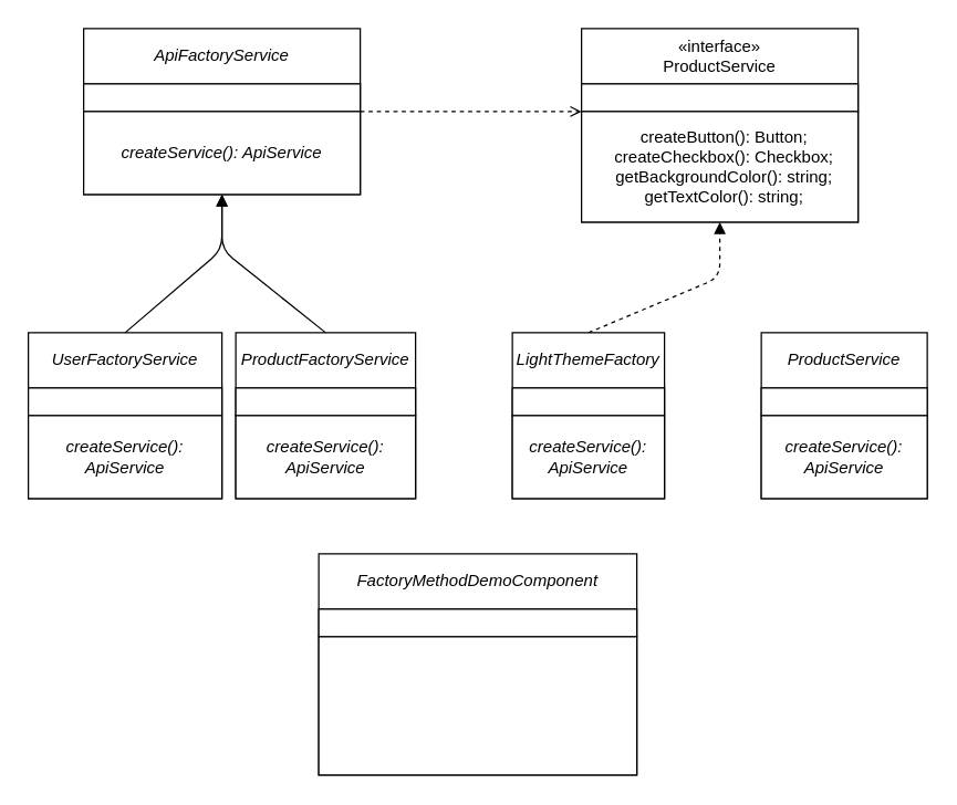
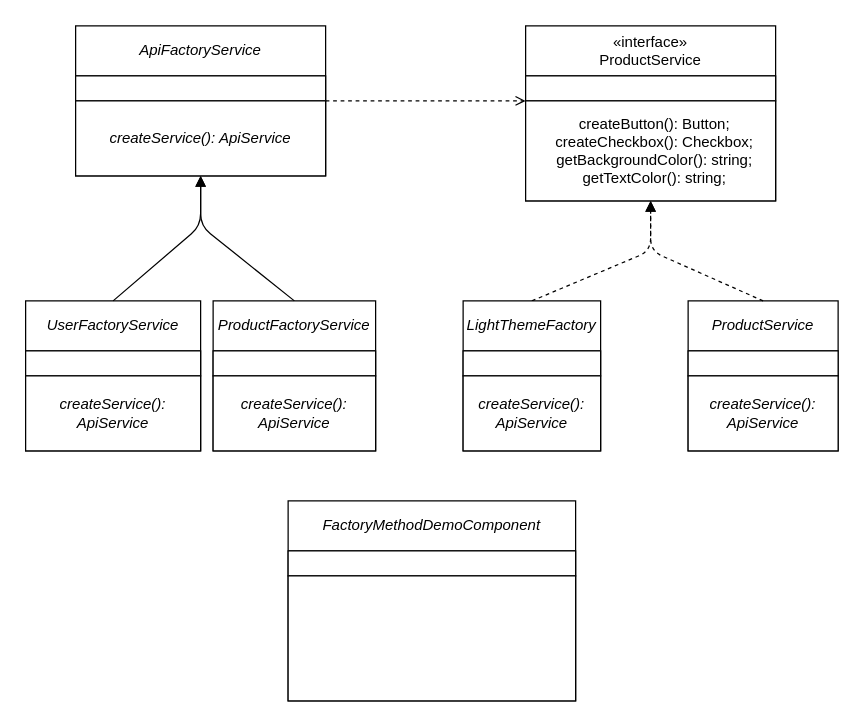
  <mxCell id="0" />
  <mxCell id="1" parent="0" />
  <mxCell id="2" value="&lt;font&gt;&lt;span style=&quot;font-weight: 400;&quot;&gt;«interface»&lt;/span&gt;&lt;br style=&quot;scrollbar-color: light-dark(#e2e2e2, #4b4b4b)&lt;br/&gt;&#09;&#09;&#09;&#09;&#09;light-dark(#fbfbfb, var(--dark-panel-color)); font-weight: 400;&quot;&gt;&lt;span style=&quot;font-weight: 400;&quot;&gt;ProductService&lt;/span&gt;&lt;/font&gt;" style="swimlane;whiteSpace=wrap;html=1;strokeColor=light-dark(#000000,#FFFFFF);startSize=40;labelBackgroundColor=none;fontColor=default;" parent="1" vertex="1"><mxGeometry x="420" y="20" width="200" height="140" as="geometry" /></mxCell>
  <mxCell id="3" value="" style="rounded=0;whiteSpace=wrap;html=1;" parent="2" vertex="1"><mxGeometry y="40" width="200" height="20" as="geometry" /></mxCell>
  <mxCell id="4" value="&lt;div&gt;&amp;nbsp; createButton(): Button;&lt;/div&gt;&lt;div&gt;&amp;nbsp; createCheckbox(): Checkbox;&lt;/div&gt;&lt;div&gt;&amp;nbsp; getBackgroundColor(): string;&lt;/div&gt;&lt;div&gt;&amp;nbsp; getTextColor(): string;&lt;/div&gt;" style="rounded=0;whiteSpace=wrap;html=1;fontColor=default;" parent="2" vertex="1"><mxGeometry y="60" width="200" height="80" as="geometry" /></mxCell>
  <mxCell id="5" value="&lt;font&gt;&lt;i&gt;&lt;span style=&quot;font-weight: 400;&quot;&gt;ApiFactoryService&lt;/span&gt;&lt;/i&gt;&lt;/font&gt;" style="swimlane;whiteSpace=wrap;html=1;strokeColor=light-dark(#000000,#FFFFFF);startSize=40;labelBackgroundColor=none;fontColor=default;" parent="1" vertex="1"><mxGeometry x="60" y="20" width="200" height="120" as="geometry" /></mxCell>
  <mxCell id="6" value="" style="rounded=0;whiteSpace=wrap;html=1;" parent="5" vertex="1"><mxGeometry y="40" width="200" height="20" as="geometry" /></mxCell>
  <mxCell id="7" value="createService(): ApiService" style="rounded=0;whiteSpace=wrap;html=1;fontColor=default;fontStyle=2" parent="5" vertex="1"><mxGeometry y="60" width="200" height="60" as="geometry" /></mxCell>
  <mxCell id="8" value="" style="endArrow=block;html=1;entryX=0.5;entryY=1;entryDx=0;entryDy=0;dashed=1;endFill=1;exitX=0.5;exitY=0;exitDx=0;exitDy=0;" parent="1" source="10" target="4" edge="1"><mxGeometry width="50" height="50" relative="1" as="geometry"><mxPoint x="520" y="210" as="sourcePoint" /><mxPoint x="530" y="210" as="targetPoint" /><Array as="points"><mxPoint x="520" y="200" /></Array></mxGeometry></mxCell>
  <mxCell id="9" value="" style="endArrow=open;html=1;entryX=0;entryY=0;entryDx=0;entryDy=0;dashed=1;endFill=0;exitX=1;exitY=0;exitDx=0;exitDy=0;" parent="1" source="7" target="4" edge="1"><mxGeometry width="50" height="50" relative="1" as="geometry"><mxPoint x="360" y="270" as="sourcePoint" /><mxPoint x="360" y="150" as="targetPoint" /></mxGeometry></mxCell>
  <mxCell id="10" value="&lt;span style=&quot;font-weight: 400;&quot;&gt;&lt;i&gt;LightThemeFactory&lt;/i&gt;&lt;/span&gt;" style="swimlane;whiteSpace=wrap;html=1;strokeColor=light-dark(#000000,#FFFFFF);startSize=40;labelBackgroundColor=none;fontColor=default;" parent="1" vertex="1"><mxGeometry x="370" y="240" width="110" height="120" as="geometry" /></mxCell>
  <mxCell id="11" value="" style="rounded=0;whiteSpace=wrap;html=1;" parent="10" vertex="1"><mxGeometry y="40" width="110" height="20" as="geometry" /></mxCell>
  <mxCell id="12" value="createService(): ApiService" style="rounded=0;whiteSpace=wrap;html=1;fontColor=default;fontStyle=2" parent="10" vertex="1"><mxGeometry y="60" width="110" height="60" as="geometry" /></mxCell>
  <mxCell id="13" value="&lt;font&gt;&lt;i&gt;&lt;span style=&quot;font-weight: 400;&quot;&gt;ProductService&lt;/span&gt;&lt;/i&gt;&lt;/font&gt;" style="swimlane;whiteSpace=wrap;html=1;strokeColor=light-dark(#000000,#FFFFFF);startSize=40;labelBackgroundColor=none;fontColor=default;" parent="1" vertex="1"><mxGeometry x="550" y="240" width="120" height="120" as="geometry" /></mxCell>
  <mxCell id="14" value="" style="rounded=0;whiteSpace=wrap;html=1;" parent="13" vertex="1"><mxGeometry y="40" width="120" height="20" as="geometry" /></mxCell>
  <mxCell id="15" value="createService(): ApiService" style="rounded=0;whiteSpace=wrap;html=1;fontColor=default;fontStyle=2" parent="13" vertex="1"><mxGeometry y="60" width="120" height="60" as="geometry" /></mxCell>
  <mxCell id="16" value="&lt;font&gt;&lt;i&gt;&lt;span style=&quot;font-weight: 400;&quot;&gt;ProductFactoryService&lt;/span&gt;&lt;/i&gt;&lt;/font&gt;" style="swimlane;whiteSpace=wrap;html=1;strokeColor=light-dark(#000000,#FFFFFF);startSize=40;labelBackgroundColor=none;fontColor=default;" parent="1" vertex="1"><mxGeometry x="170" y="240" width="130" height="120" as="geometry" /></mxCell>
  <mxCell id="17" value="" style="rounded=0;whiteSpace=wrap;html=1;" parent="16" vertex="1"><mxGeometry y="40" width="130" height="20" as="geometry" /></mxCell>
  <mxCell id="18" value="createService(): ApiService" style="rounded=0;whiteSpace=wrap;html=1;fontColor=default;fontStyle=2" parent="16" vertex="1"><mxGeometry y="60" width="130" height="60" as="geometry" /></mxCell>
  <mxCell id="19" value="&lt;font&gt;&lt;i&gt;&lt;span style=&quot;font-weight: 400;&quot;&gt;UserFactoryService&lt;/span&gt;&lt;/i&gt;&lt;/font&gt;" style="swimlane;whiteSpace=wrap;html=1;strokeColor=light-dark(#000000,#FFFFFF);startSize=40;labelBackgroundColor=none;fontColor=default;" parent="1" vertex="1"><mxGeometry x="20" y="240" width="140" height="120" as="geometry" /></mxCell>
  <mxCell id="20" value="" style="rounded=0;whiteSpace=wrap;html=1;" parent="19" vertex="1"><mxGeometry y="40" width="140" height="20" as="geometry" /></mxCell>
  <mxCell id="21" value="createService(): ApiService" style="rounded=0;whiteSpace=wrap;html=1;fontColor=default;fontStyle=2" parent="19" vertex="1"><mxGeometry y="60" width="140" height="60" as="geometry" /></mxCell>
  <mxCell id="22" value="" style="endArrow=block;html=1;entryX=0.5;entryY=1;entryDx=0;entryDy=0;endFill=1;exitX=0.5;exitY=0;exitDx=0;exitDy=0;" parent="1" source="19" target="7" edge="1"><mxGeometry width="50" height="50" relative="1" as="geometry"><mxPoint x="159.17" y="220" as="sourcePoint" /><mxPoint x="159.17" y="150" as="targetPoint" /><Array as="points"><mxPoint x="160" y="180" /></Array></mxGeometry></mxCell>
  <mxCell id="23" value="" style="endArrow=block;html=1;entryX=0.5;entryY=1;entryDx=0;entryDy=0;endFill=1;exitX=0.5;exitY=0;exitDx=0;exitDy=0;" parent="1" source="16" target="7" edge="1"><mxGeometry width="50" height="50" relative="1" as="geometry"><mxPoint x="100" y="250" as="sourcePoint" /><mxPoint x="170" y="150" as="targetPoint" /><Array as="points"><mxPoint x="160" y="180" /></Array></mxGeometry></mxCell>
+ <mxCell id="24" value="" style="endArrow=block;html=1;entryX=0.5;entryY=1;entryDx=0;entryDy=0;dashed=1;endFill=1;exitX=0.5;exitY=0;exitDx=0;exitDy=0;" parent="1" source="13" target="2" edge="1"><mxGeometry width="50" height="50" relative="1" as="geometry"><mxPoint x="435" y="250" as="sourcePoint" /><mxPoint x="530" y="150" as="targetPoint" /><Array as="points"><mxPoint x="520" y="200" /></Array></mxGeometry></mxCell>
  <mxCell id="25" value="&lt;span style=&quot;font-weight: 400;&quot;&gt;&lt;i&gt;FactoryMethodDemoComponent&lt;/i&gt;&lt;/span&gt;" style="swimlane;whiteSpace=wrap;html=1;strokeColor=light-dark(#000000,#FFFFFF);startSize=40;labelBackgroundColor=none;fontColor=default;" parent="1" vertex="1"><mxGeometry x="230" y="400" width="230" height="160" as="geometry" /></mxCell>
  <mxCell id="26" value="" style="rounded=0;whiteSpace=wrap;html=1;" parent="25" vertex="1"><mxGeometry y="40" width="230" height="20" as="geometry" /></mxCell>
  <mxCell id="27" value="&lt;div&gt;&lt;font&gt;- userFactory: UserFactoryService&lt;/font&gt;&lt;/div&gt;&lt;div&gt;&lt;font&gt;- productFactory: ProductFactoryService&lt;/font&gt;&lt;/div&gt;&lt;div&gt;&lt;font&gt;+ loadUserData()&lt;/font&gt;&lt;/div&gt;&lt;div&gt;&lt;font&gt;+ loadProductData()&lt;/font&gt;&lt;/div&gt;" style="rounded=0;whiteSpace=wrap;html=1;fontColor=#FFFFFF;fontStyle=2;align=left;" parent="25" vertex="1"><mxGeometry y="60" width="230" height="100" as="geometry" /></mxCell>
